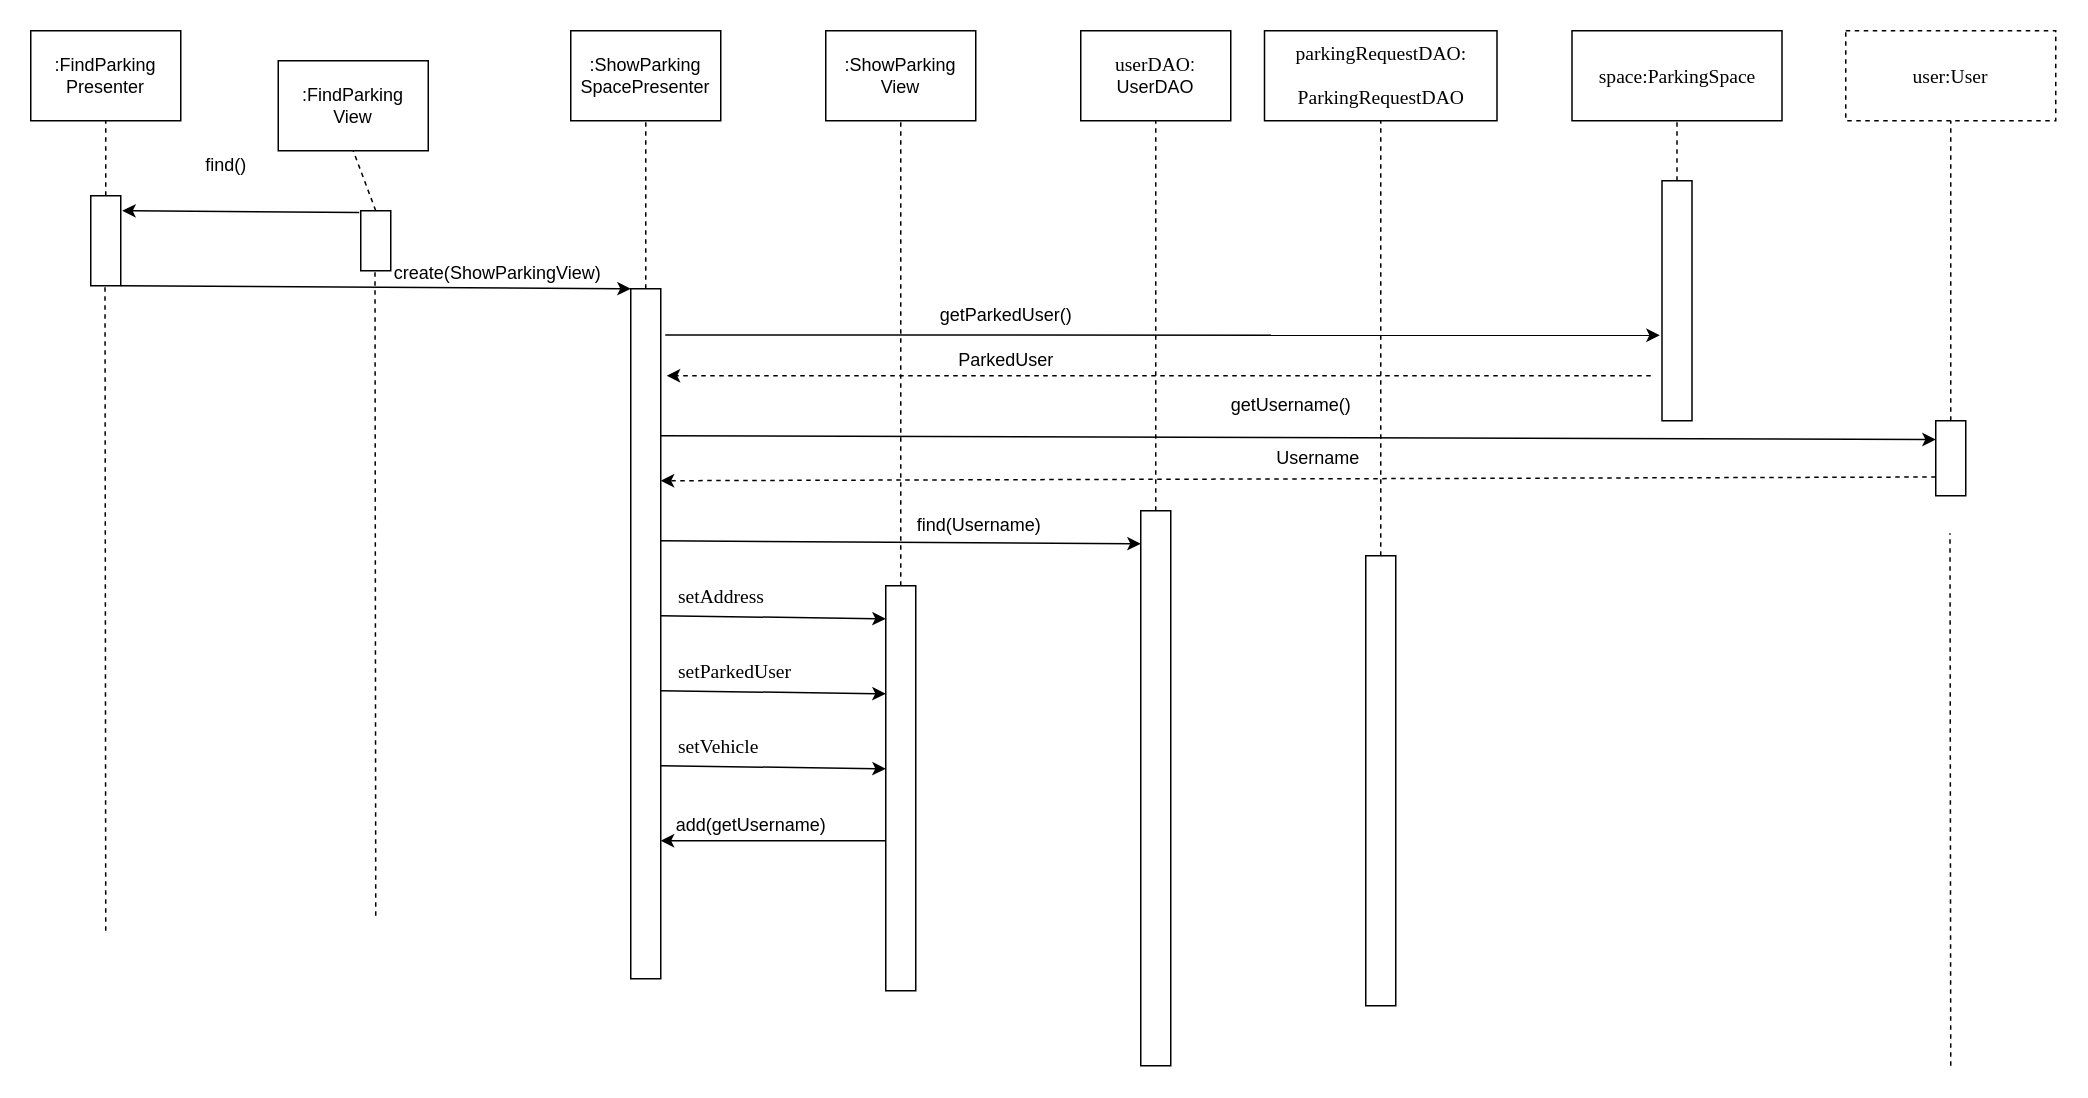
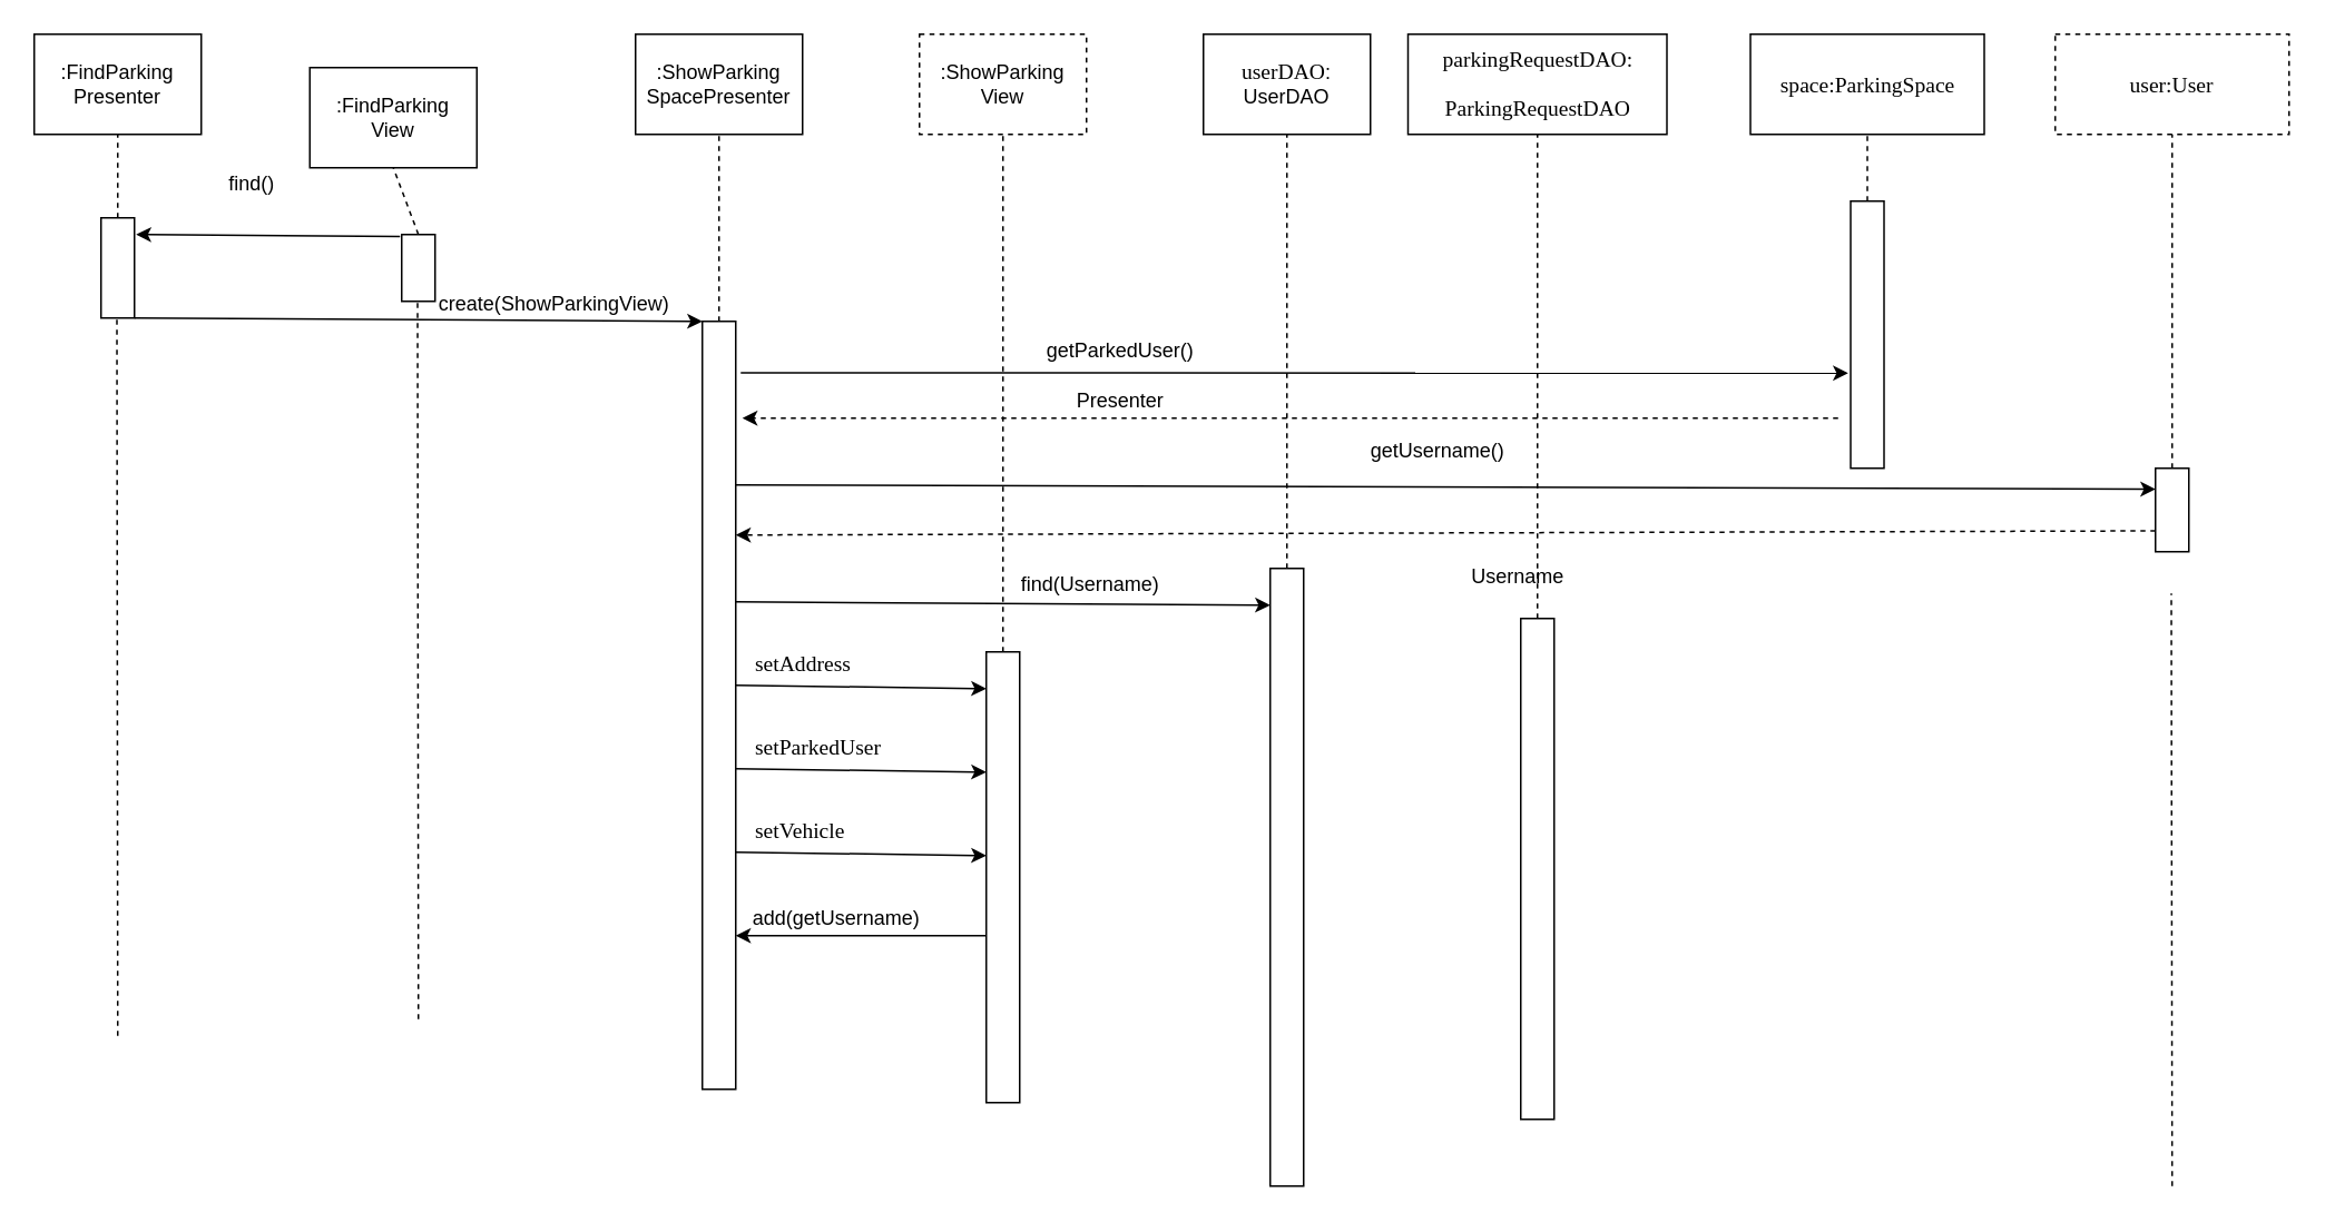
  <mxCell id="0" />
  <mxCell id="1" parent="0" />
  <mxCell id="2" value=":ShowParking&lt;br&gt;SpacePresenter" style="rounded=0;whiteSpace=wrap;html=1;" parent="1" vertex="1"><mxGeometry x="380" y="20" width="100" height="60" as="geometry" /></mxCell>
  <mxCell id="3" value="" style="endArrow=none;dashed=1;html=1;entryX=0.5;entryY=1;entryDx=0;entryDy=0;exitX=0.5;exitY=0;exitDx=0;exitDy=0;" parent="1" source="4" target="2" edge="1"><mxGeometry width="50" height="50" relative="1" as="geometry"><mxPoint x="430" y="110" as="sourcePoint" /><mxPoint x="639" y="243.036" as="targetPoint" /></mxGeometry></mxCell>
  <mxCell id="4" value="" style="rounded=0;whiteSpace=wrap;html=1;" parent="1" vertex="1"><mxGeometry x="420" y="192" width="20" height="460" as="geometry" /></mxCell>
  <mxCell id="5" value=":FindParking&lt;br&gt;Presenter" style="rounded=0;whiteSpace=wrap;html=1;" parent="1" vertex="1"><mxGeometry x="20" y="20" width="100" height="60" as="geometry" /></mxCell>
  <mxCell id="6" value="" style="endArrow=none;dashed=1;html=1;entryX=0.5;entryY=1;entryDx=0;entryDy=0;exitX=0.5;exitY=0;exitDx=0;exitDy=0;" parent="1" source="7" target="5" edge="1"><mxGeometry width="50" height="50" relative="1" as="geometry"><mxPoint x="70" y="110" as="sourcePoint" /><mxPoint x="279" y="243.036" as="targetPoint" /></mxGeometry></mxCell>
  <mxCell id="7" value="" style="rounded=0;whiteSpace=wrap;html=1;" parent="1" vertex="1"><mxGeometry x="60" y="130" width="20" height="60" as="geometry" /></mxCell>
- <mxCell id="8" value=":ShowParking&lt;br&gt;View" style="rounded=0;whiteSpace=wrap;html=1;" parent="1" vertex="1"><mxGeometry x="550" y="20" width="100" height="60" as="geometry" /></mxCell>
+ <mxCell id="8" value=":ShowParking&lt;br&gt;View" style="rounded=0;whiteSpace=wrap;html=1;dashed=1;" parent="1" vertex="1"><mxGeometry x="550" y="20" width="100" height="60" as="geometry" /></mxCell>
  <mxCell id="9" value="" style="endArrow=none;dashed=1;html=1;entryX=0.5;entryY=1;entryDx=0;entryDy=0;exitX=0.5;exitY=0;exitDx=0;exitDy=0;" parent="1" source="10" target="8" edge="1"><mxGeometry width="50" height="50" relative="1" as="geometry"><mxPoint x="600" y="110" as="sourcePoint" /><mxPoint x="809" y="243.036" as="targetPoint" /></mxGeometry></mxCell>
  <mxCell id="10" value="" style="rounded=0;whiteSpace=wrap;html=1;" parent="1" vertex="1"><mxGeometry x="590" y="390" width="20" height="270" as="geometry" /></mxCell>
  <mxCell id="11" value=":FindParking&lt;br&gt;View" style="rounded=0;whiteSpace=wrap;html=1;" parent="1" vertex="1"><mxGeometry x="185" y="40" width="100" height="60" as="geometry" /></mxCell>
  <mxCell id="12" value="" style="endArrow=none;dashed=1;html=1;entryX=0.5;entryY=1;entryDx=0;entryDy=0;exitX=0.5;exitY=0;exitDx=0;exitDy=0;" parent="1" source="13" target="11" edge="1"><mxGeometry width="50" height="50" relative="1" as="geometry"><mxPoint x="250" y="110" as="sourcePoint" /><mxPoint x="459" y="243.036" as="targetPoint" /></mxGeometry></mxCell>
  <mxCell id="13" value="" style="rounded=0;whiteSpace=wrap;html=1;" parent="1" vertex="1"><mxGeometry x="240" y="140" width="20" height="40" as="geometry" /></mxCell>
  <mxCell id="14" value="&lt;pre style=&quot;font-family: &amp;#34;consolas&amp;#34; ; font-size: 9.8pt&quot;&gt;&lt;pre style=&quot;font-family: &amp;#34;consolas&amp;#34; ; font-size: 9.8pt&quot;&gt;parkingRequestDAO:&lt;/pre&gt;&lt;pre style=&quot;font-family: &amp;#34;consolas&amp;#34; ; font-size: 9.8pt&quot;&gt;ParkingRequestDAO&lt;/pre&gt;&lt;/pre&gt;" style="rounded=0;whiteSpace=wrap;html=1;" parent="1" vertex="1"><mxGeometry x="842.5" y="20" width="155" height="60" as="geometry" /></mxCell>
  <mxCell id="15" value="" style="endArrow=none;dashed=1;html=1;entryX=0.5;entryY=1;entryDx=0;entryDy=0;exitX=0.5;exitY=0;exitDx=0;exitDy=0;" parent="1" source="16" target="14" edge="1"><mxGeometry width="50" height="50" relative="1" as="geometry"><mxPoint x="920" y="110" as="sourcePoint" /><mxPoint x="1129" y="243.036" as="targetPoint" /></mxGeometry></mxCell>
  <mxCell id="16" value="" style="rounded=0;whiteSpace=wrap;html=1;" parent="1" vertex="1"><mxGeometry x="910" y="370" width="20" height="300" as="geometry" /></mxCell>
  <mxCell id="17" value="&lt;span style=&quot;font-family: &amp;#34;consolas&amp;#34; ; font-size: 9.8pt&quot;&gt;userDAO&lt;/span&gt;:&lt;br&gt;UserDAO" style="rounded=0;whiteSpace=wrap;html=1;" parent="1" vertex="1"><mxGeometry x="720" y="20" width="100" height="60" as="geometry" /></mxCell>
  <mxCell id="18" value="" style="endArrow=none;dashed=1;html=1;entryX=0.5;entryY=1;entryDx=0;entryDy=0;exitX=0.5;exitY=0;exitDx=0;exitDy=0;" parent="1" source="19" target="17" edge="1"><mxGeometry width="50" height="50" relative="1" as="geometry"><mxPoint x="770" y="110" as="sourcePoint" /><mxPoint x="979" y="243.036" as="targetPoint" /></mxGeometry></mxCell>
  <mxCell id="19" value="" style="rounded=0;whiteSpace=wrap;html=1;" parent="1" vertex="1"><mxGeometry x="760" y="340" width="20" height="370" as="geometry" /></mxCell>
  <mxCell id="20" value="" style="endArrow=classic;html=1;exitX=-0.05;exitY=0.031;exitDx=0;exitDy=0;exitPerimeter=0;" parent="1" source="13" edge="1"><mxGeometry width="50" height="50" relative="1" as="geometry"><mxPoint x="150" y="190" as="sourcePoint" /><mxPoint x="81" y="140" as="targetPoint" /></mxGeometry></mxCell>
  <mxCell id="21" value="find()" style="text;html=1;align=center;verticalAlign=middle;resizable=0;points=[];autosize=1;" vertex="1" parent="1"><mxGeometry x="130" y="100" width="40" height="20" as="geometry" /></mxCell>
  <mxCell id="22" value="&lt;pre style=&quot;font-family: &amp;#34;consolas&amp;#34; ; font-size: 9.8pt&quot;&gt;&lt;pre style=&quot;font-family: &amp;#34;consolas&amp;#34; ; font-size: 9.8pt&quot;&gt;space:ParkingSpace&lt;/pre&gt;&lt;/pre&gt;" style="rounded=0;whiteSpace=wrap;html=1;" vertex="1" parent="1"><mxGeometry x="1047.5" y="20" width="140" height="60" as="geometry" /></mxCell>
  <mxCell id="23" value="" style="endArrow=none;dashed=1;html=1;entryX=0.5;entryY=1;entryDx=0;entryDy=0;exitX=0.5;exitY=0;exitDx=0;exitDy=0;" edge="1" source="24" target="22" parent="1"><mxGeometry width="50" height="50" relative="1" as="geometry"><mxPoint x="1117.5" y="110" as="sourcePoint" /><mxPoint x="1326.5" y="243.036" as="targetPoint" /></mxGeometry></mxCell>
  <mxCell id="24" value="" style="rounded=0;whiteSpace=wrap;html=1;" vertex="1" parent="1"><mxGeometry x="1107.5" y="120" width="20" height="160" as="geometry" /></mxCell>
  <mxCell id="25" value="" style="endArrow=none;dashed=1;html=1;entryX=0.5;entryY=1;entryDx=0;entryDy=0;" edge="1" parent="1"><mxGeometry width="50" height="50" relative="1" as="geometry"><mxPoint x="70" y="620" as="sourcePoint" /><mxPoint x="69.5" y="190" as="targetPoint" /></mxGeometry></mxCell>
  <mxCell id="26" value="" style="endArrow=none;dashed=1;html=1;entryX=0.5;entryY=1;entryDx=0;entryDy=0;" edge="1" parent="1"><mxGeometry width="50" height="50" relative="1" as="geometry"><mxPoint x="250" y="610" as="sourcePoint" /><mxPoint x="249.5" y="180" as="targetPoint" /></mxGeometry></mxCell>
  <mxCell id="27" value="" style="endArrow=classic;html=1;exitX=1;exitY=1;exitDx=0;exitDy=0;entryX=0;entryY=0;entryDx=0;entryDy=0;" edge="1" parent="1" source="7" target="4"><mxGeometry width="50" height="50" relative="1" as="geometry"><mxPoint x="120" y="200" as="sourcePoint" /><mxPoint x="240" y="220" as="targetPoint" /></mxGeometry></mxCell>
  <mxCell id="28" value="create(&lt;span&gt;ShowParking&lt;/span&gt;&lt;span&gt;View)&lt;/span&gt;" style="text;html=1;align=center;verticalAlign=middle;resizable=0;points=[];autosize=1;" vertex="1" parent="1"><mxGeometry x="256" y="172" width="150" height="20" as="geometry" /></mxCell>
  <mxCell id="29" value="" style="endArrow=classic;html=1;exitX=1.15;exitY=0.067;exitDx=0;exitDy=0;exitPerimeter=0;" edge="1" parent="1" source="4"><mxGeometry width="50" height="50" relative="1" as="geometry"><mxPoint x="450" y="229" as="sourcePoint" /><mxPoint x="1106" y="223" as="targetPoint" /></mxGeometry></mxCell>
  <mxCell id="30" value="getParkedUser()" style="text;html=1;align=center;verticalAlign=middle;resizable=0;points=[];autosize=1;" vertex="1" parent="1"><mxGeometry x="620" y="200" width="100" height="20" as="geometry" /></mxCell>
  <mxCell id="31" value="" style="endArrow=classic;html=1;dashed=1;" edge="1" parent="1"><mxGeometry width="50" height="50" relative="1" as="geometry"><mxPoint x="1100" y="250" as="sourcePoint" /><mxPoint x="444" y="250" as="targetPoint" /></mxGeometry></mxCell>
- <mxCell id="32" value="ParkedUser" style="text;html=1;align=center;verticalAlign=middle;resizable=0;points=[];autosize=1;" vertex="1" parent="1"><mxGeometry x="630" y="230" width="80" height="20" as="geometry" /></mxCell>
+ <mxCell id="32" value="Presenter" style="text;html=1;align=center;verticalAlign=middle;resizable=0;points=[];autosize=1;" vertex="1" parent="1"><mxGeometry x="630" y="230" width="80" height="20" as="geometry" /></mxCell>
  <mxCell id="33" value="" style="endArrow=classic;html=1;exitX=1;exitY=0.213;exitDx=0;exitDy=0;exitPerimeter=0;entryX=0;entryY=0.25;entryDx=0;entryDy=0;" edge="1" parent="1" source="4" target="36"><mxGeometry width="50" height="50" relative="1" as="geometry"><mxPoint x="446" y="280" as="sourcePoint" /><mxPoint x="1251" y="290" as="targetPoint" /></mxGeometry></mxCell>
  <mxCell id="34" value="&lt;pre style=&quot;font-family: &amp;#34;consolas&amp;#34; ; font-size: 9.8pt&quot;&gt;&lt;pre style=&quot;font-family: &amp;#34;consolas&amp;#34; ; font-size: 9.8pt&quot;&gt;user:User&lt;/pre&gt;&lt;/pre&gt;" style="rounded=0;whiteSpace=wrap;html=1;dashed=1;" vertex="1" parent="1"><mxGeometry x="1230" y="20" width="140" height="60" as="geometry" /></mxCell>
  <mxCell id="35" value="" style="endArrow=none;dashed=1;html=1;entryX=0.5;entryY=1;entryDx=0;entryDy=0;exitX=0.5;exitY=0;exitDx=0;exitDy=0;" edge="1" parent="1" source="36" target="34"><mxGeometry width="50" height="50" relative="1" as="geometry"><mxPoint x="1300" y="110" as="sourcePoint" /><mxPoint x="1509" y="243.036" as="targetPoint" /></mxGeometry></mxCell>
  <mxCell id="36" value="" style="rounded=0;whiteSpace=wrap;html=1;" vertex="1" parent="1"><mxGeometry x="1290" y="280" width="20" height="50" as="geometry" /></mxCell>
  <mxCell id="37" value="getUsername()" style="text;html=1;align=center;verticalAlign=middle;resizable=0;points=[];autosize=1;" vertex="1" parent="1"><mxGeometry x="810" y="260" width="100" height="20" as="geometry" /></mxCell>
  <mxCell id="38" value="" style="endArrow=classic;html=1;dashed=1;exitX=0;exitY=0.75;exitDx=0;exitDy=0;" edge="1" parent="1" source="36"><mxGeometry width="50" height="50" relative="1" as="geometry"><mxPoint x="1096" y="320" as="sourcePoint" /><mxPoint x="440" y="320" as="targetPoint" /></mxGeometry></mxCell>
- <mxCell id="39" value="Username" style="text;html=1;align=center;verticalAlign=middle;resizable=0;points=[];autosize=1;" vertex="1" parent="1"><mxGeometry x="842.5" y="295" width="70" height="20" as="geometry" /></mxCell>
+ <mxCell id="39" value="Username" style="text;html=1;align=center;verticalAlign=middle;resizable=0;points=[];autosize=1;" vertex="1" parent="1"><mxGeometry x="872.5" y="335" width="70" height="20" as="geometry" /></mxCell>
  <mxCell id="40" value="" style="endArrow=classic;html=1;exitX=1;exitY=1;exitDx=0;exitDy=0;" edge="1" parent="1"><mxGeometry width="50" height="50" relative="1" as="geometry"><mxPoint x="440" y="360" as="sourcePoint" /><mxPoint x="760" y="362" as="targetPoint" /></mxGeometry></mxCell>
  <mxCell id="41" value="find(Username)" style="text;html=1;align=center;verticalAlign=middle;resizable=0;points=[];autosize=1;" vertex="1" parent="1"><mxGeometry x="602" y="340" width="100" height="20" as="geometry" /></mxCell>
  <mxCell id="42" value="&lt;pre style=&quot;font-family: &amp;#34;consolas&amp;#34; ; font-size: 9.8pt&quot;&gt;setAddress&lt;/pre&gt;" style="text;whiteSpace=wrap;html=1;" vertex="1" parent="1"><mxGeometry x="450" y="370" width="100" height="60" as="geometry" /></mxCell>
  <mxCell id="43" value="&lt;pre style=&quot;font-family: &amp;#34;consolas&amp;#34; ; font-size: 9.8pt&quot;&gt;setParkedUser&lt;/pre&gt;" style="text;whiteSpace=wrap;html=1;" vertex="1" parent="1"><mxGeometry x="450" y="420" width="120" height="60" as="geometry" /></mxCell>
  <mxCell id="44" value="&lt;pre style=&quot;font-family: &amp;#34;consolas&amp;#34; ; font-size: 9.8pt&quot;&gt;setVehicle&lt;/pre&gt;" style="text;whiteSpace=wrap;html=1;" vertex="1" parent="1"><mxGeometry x="450" y="470" width="100" height="60" as="geometry" /></mxCell>
  <mxCell id="45" value="" style="endArrow=classic;html=1;exitX=1;exitY=1;exitDx=0;exitDy=0;" edge="1" parent="1"><mxGeometry width="50" height="50" relative="1" as="geometry"><mxPoint x="440" y="410" as="sourcePoint" /><mxPoint x="590" y="412" as="targetPoint" /></mxGeometry></mxCell>
  <mxCell id="46" value="" style="endArrow=classic;html=1;exitX=1;exitY=1;exitDx=0;exitDy=0;" edge="1" parent="1"><mxGeometry width="50" height="50" relative="1" as="geometry"><mxPoint x="440" y="460" as="sourcePoint" /><mxPoint x="590" y="462" as="targetPoint" /></mxGeometry></mxCell>
  <mxCell id="47" value="" style="endArrow=classic;html=1;exitX=1;exitY=1;exitDx=0;exitDy=0;" edge="1" parent="1"><mxGeometry width="50" height="50" relative="1" as="geometry"><mxPoint x="440" y="510" as="sourcePoint" /><mxPoint x="590" y="512" as="targetPoint" /></mxGeometry></mxCell>
  <mxCell id="48" value="" style="endArrow=classic;html=1;" edge="1" parent="1"><mxGeometry width="50" height="50" relative="1" as="geometry"><mxPoint x="590" y="560" as="sourcePoint" /><mxPoint x="440" y="560" as="targetPoint" /></mxGeometry></mxCell>
  <mxCell id="49" value="add(getUsername)" style="text;html=1;align=center;verticalAlign=middle;resizable=0;points=[];autosize=1;" vertex="1" parent="1"><mxGeometry x="440" y="540" width="120" height="20" as="geometry" /></mxCell>
  <mxCell id="50" value="" style="endArrow=none;dashed=1;html=1;entryX=0.5;entryY=1;entryDx=0;entryDy=0;" edge="1" parent="1"><mxGeometry width="50" height="50" relative="1" as="geometry"><mxPoint x="1300" y="710" as="sourcePoint" /><mxPoint x="1299.5" y="355" as="targetPoint" /></mxGeometry></mxCell>
